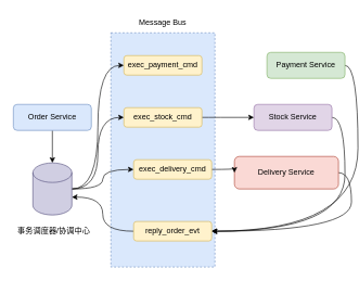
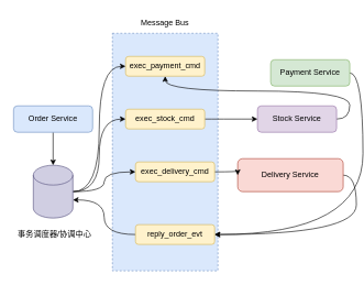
  <mxCell id="0" />
  <mxCell id="1" parent="0" />
  <mxCell id="2" style="edgeStyle=orthogonalEdgeStyle;rounded=0;orthogonalLoop=1;jettySize=auto;html=1;exitX=0.5;exitY=1;exitDx=0;exitDy=0;entryX=0.5;entryY=0;entryDx=0;entryDy=0;entryPerimeter=0;" edge="1" parent="1" source="3" target="15"><mxGeometry relative="1" as="geometry" /></mxCell>
  <mxCell id="3" value="Order Service" style="rounded=1;whiteSpace=wrap;html=1;fillColor=#dae8fc;strokeColor=#6c8ebf;" vertex="1" parent="1"><mxGeometry x="20" y="160" width="120" height="40" as="geometry" /></mxCell>
  <mxCell id="4" value="" style="rounded=0;whiteSpace=wrap;html=1;dashed=1;fillColor=#dae8fc;strokeColor=#6c8ebf;" vertex="1" parent="1"><mxGeometry x="170" y="50" width="160" height="360" as="geometry" /></mxCell>
  <mxCell id="5" value="Message Bus" style="text;html=1;strokeColor=none;fillColor=none;align=center;verticalAlign=middle;whiteSpace=wrap;rounded=0;dashed=1;" vertex="1" parent="1"><mxGeometry x="205" y="20" width="90" height="30" as="geometry" /></mxCell>
  <mxCell id="6" style="edgeStyle=orthogonalEdgeStyle;curved=1;rounded=0;orthogonalLoop=1;jettySize=auto;html=1;exitX=1;exitY=0.5;exitDx=0;exitDy=0;entryX=1;entryY=0.5;entryDx=0;entryDy=0;" edge="1" parent="1" source="7" target="23"><mxGeometry relative="1" as="geometry" /></mxCell>
- <mxCell id="7" value="Payment Service" style="rounded=1;whiteSpace=wrap;html=1;fillColor=#d5e8d4;strokeColor=#82b366;" vertex="1" parent="1"><mxGeometry x="410" y="80" width="120" height="40" as="geometry" /></mxCell>
- <mxCell id="8" style="edgeStyle=orthogonalEdgeStyle;curved=1;rounded=0;orthogonalLoop=1;jettySize=auto;html=1;exitX=1;exitY=0.5;exitDx=0;exitDy=0;entryX=1;entryY=0.5;entryDx=0;entryDy=0;" edge="1" parent="1" source="9" target="23"><mxGeometry relative="1" as="geometry" /></mxCell>
+ <mxCell id="7" value="Payment Service" style="rounded=1;whiteSpace=wrap;html=1;fillColor=#d5e8d4;strokeColor=#82b366;" vertex="1" parent="1"><mxGeometry x="410" y="90" width="120" height="40" as="geometry" /></mxCell>
+ <mxCell id="8" style="edgeStyle=orthogonalEdgeStyle;curved=1;rounded=0;orthogonalLoop=1;jettySize=auto;html=1;exitX=1;exitY=0.5;exitDx=0;exitDy=0;" edge="1" parent="1" source="9" target="17"><mxGeometry relative="1" as="geometry" /></mxCell>
  <mxCell id="9" value="Stock Service" style="rounded=1;whiteSpace=wrap;html=1;fillColor=#e1d5e7;strokeColor=#9673a6;" vertex="1" parent="1"><mxGeometry x="390" y="160" width="120" height="40" as="geometry" /></mxCell>
  <mxCell id="10" style="edgeStyle=orthogonalEdgeStyle;curved=1;rounded=0;orthogonalLoop=1;jettySize=auto;html=1;exitX=1;exitY=0.5;exitDx=0;exitDy=0;entryX=1;entryY=0.5;entryDx=0;entryDy=0;" edge="1" parent="1" source="11" target="23"><mxGeometry relative="1" as="geometry" /></mxCell>
  <mxCell id="11" value="Delivery Service" style="rounded=1;whiteSpace=wrap;html=1;fillColor=#fad9d5;strokeColor=#ae4132;" vertex="1" parent="1"><mxGeometry x="360" y="240" width="160" height="50" as="geometry" /></mxCell>
  <mxCell id="12" style="edgeStyle=orthogonalEdgeStyle;rounded=0;orthogonalLoop=1;jettySize=auto;html=1;exitX=1;exitY=0.5;exitDx=0;exitDy=0;exitPerimeter=0;entryX=0;entryY=0.5;entryDx=0;entryDy=0;curved=1;" edge="1" parent="1" source="15" target="17"><mxGeometry relative="1" as="geometry" /></mxCell>
  <mxCell id="13" style="edgeStyle=orthogonalEdgeStyle;curved=1;rounded=0;orthogonalLoop=1;jettySize=auto;html=1;exitX=1;exitY=0.5;exitDx=0;exitDy=0;exitPerimeter=0;entryX=0;entryY=0.5;entryDx=0;entryDy=0;" edge="1" parent="1" source="15" target="19"><mxGeometry relative="1" as="geometry" /></mxCell>
  <mxCell id="14" style="edgeStyle=orthogonalEdgeStyle;curved=1;rounded=0;orthogonalLoop=1;jettySize=auto;html=1;exitX=1;exitY=0.5;exitDx=0;exitDy=0;exitPerimeter=0;entryX=0;entryY=0.5;entryDx=0;entryDy=0;" edge="1" parent="1" source="15" target="21"><mxGeometry relative="1" as="geometry" /></mxCell>
  <mxCell id="15" value="" style="shape=cylinder3;whiteSpace=wrap;html=1;boundedLbl=1;backgroundOutline=1;size=15;fillColor=#d0cee2;strokeColor=#56517e;" vertex="1" parent="1"><mxGeometry x="50" y="250" width="60" height="80" as="geometry" /></mxCell>
  <mxCell id="16" value="事务调度器/协调中心" style="text;html=1;strokeColor=none;fillColor=none;align=center;verticalAlign=middle;whiteSpace=wrap;rounded=0;" vertex="1" parent="1"><mxGeometry x="25" y="340" width="115" height="30" as="geometry" /></mxCell>
  <mxCell id="17" value="exec_payment_cmd" style="rounded=1;whiteSpace=wrap;html=1;fillColor=#fff2cc;strokeColor=#d6b656;" vertex="1" parent="1"><mxGeometry x="190" y="85" width="120" height="30" as="geometry" /></mxCell>
  <mxCell id="18" style="edgeStyle=orthogonalEdgeStyle;curved=1;rounded=0;orthogonalLoop=1;jettySize=auto;html=1;exitX=1;exitY=0.5;exitDx=0;exitDy=0;entryX=0;entryY=0.5;entryDx=0;entryDy=0;" edge="1" parent="1" source="19" target="9"><mxGeometry relative="1" as="geometry" /></mxCell>
  <mxCell id="19" value="exec_stock_cmd" style="rounded=1;whiteSpace=wrap;html=1;fillColor=#fff2cc;strokeColor=#d6b656;" vertex="1" parent="1"><mxGeometry x="190" y="165" width="120" height="30" as="geometry" /></mxCell>
  <mxCell id="20" style="edgeStyle=orthogonalEdgeStyle;curved=1;rounded=0;orthogonalLoop=1;jettySize=auto;html=1;exitX=1;exitY=0.5;exitDx=0;exitDy=0;entryX=0;entryY=0.5;entryDx=0;entryDy=0;" edge="1" parent="1" source="21" target="11"><mxGeometry relative="1" as="geometry" /></mxCell>
  <mxCell id="21" value="exec_delivery_cmd" style="rounded=1;whiteSpace=wrap;html=1;fillColor=#fff2cc;strokeColor=#d6b656;" vertex="1" parent="1"><mxGeometry x="205" y="245" width="120" height="30" as="geometry" /></mxCell>
  <mxCell id="22" style="edgeStyle=orthogonalEdgeStyle;curved=1;rounded=0;orthogonalLoop=1;jettySize=auto;html=1;exitX=0;exitY=0.5;exitDx=0;exitDy=0;entryX=1;entryY=0;entryDx=0;entryDy=52.5;entryPerimeter=0;fontSize=10;" edge="1" parent="1" source="23" target="15"><mxGeometry relative="1" as="geometry" /></mxCell>
  <mxCell id="23" value="reply_order_evt" style="rounded=1;whiteSpace=wrap;html=1;fillColor=#fff2cc;strokeColor=#d6b656;" vertex="1" parent="1"><mxGeometry x="205" y="340" width="120" height="30" as="geometry" /></mxCell>
